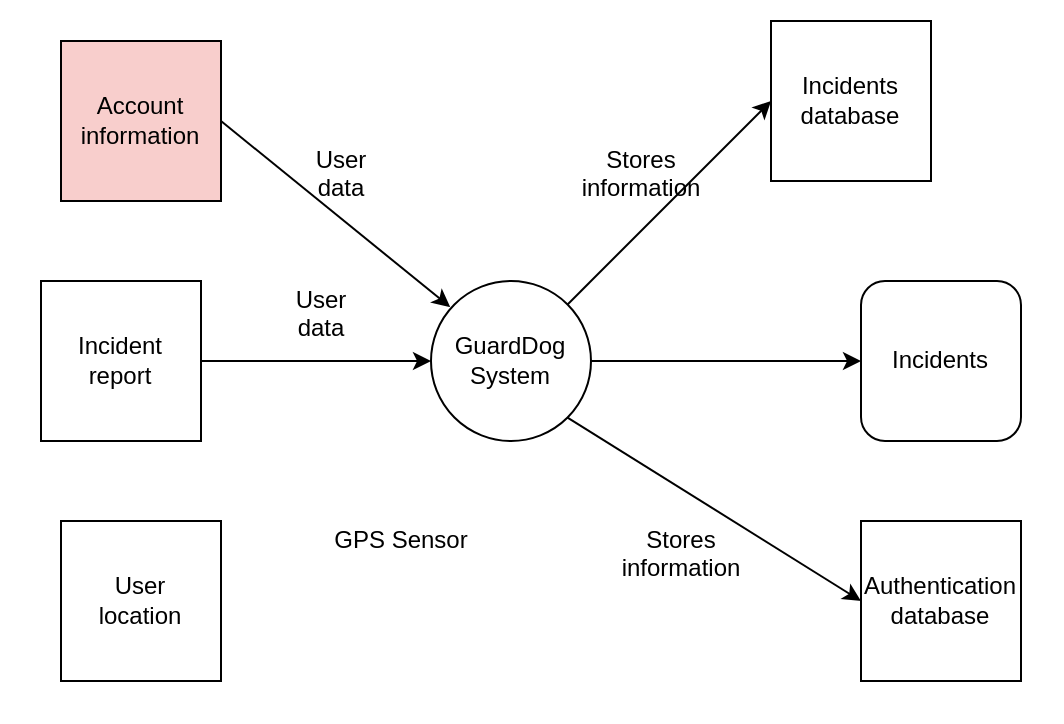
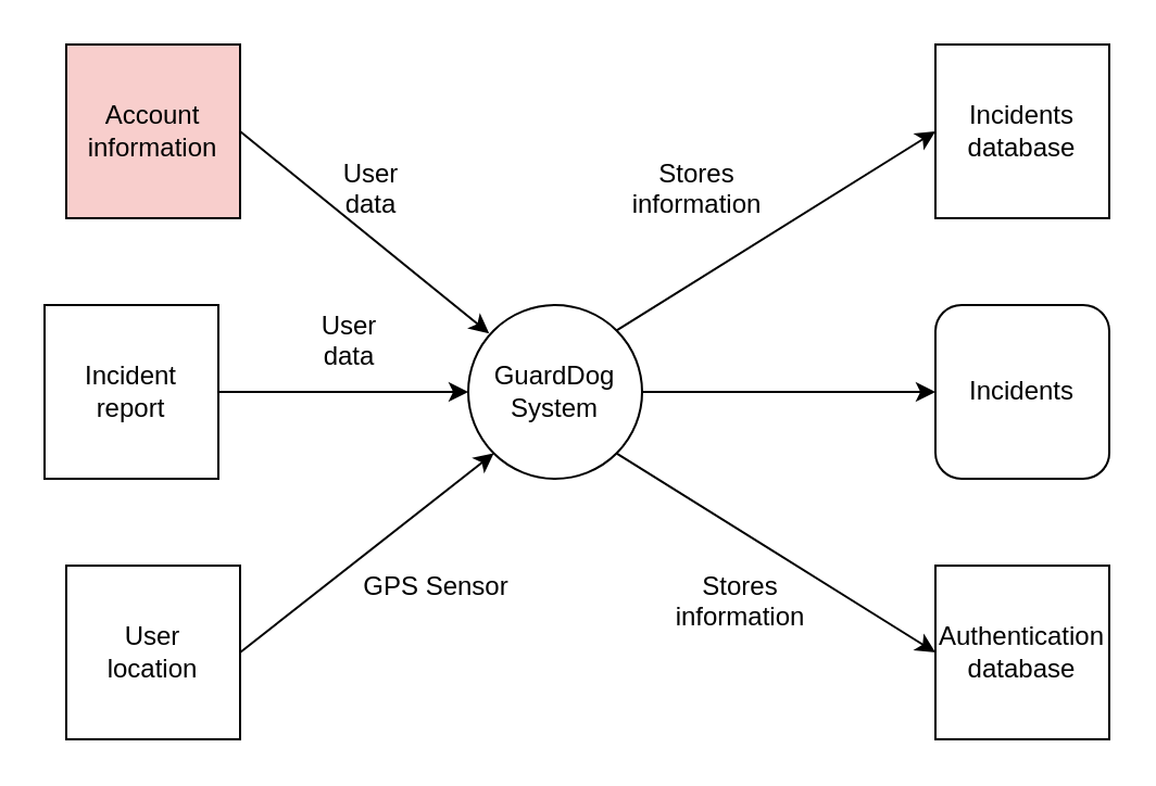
  <mxCell id="0" />
  <mxCell id="1" parent="0" />
  <mxCell id="2" value="GuardDog&lt;br&gt;System" style="ellipse;whiteSpace=wrap;html=1;aspect=fixed;" vertex="1" parent="1"><mxGeometry x="215" y="140" width="80" height="80" as="geometry" /></mxCell>
  <mxCell id="3" value="Incident &lt;br&gt;report" style="whiteSpace=wrap;html=1;aspect=fixed;" vertex="1" parent="1"><mxGeometry x="20" y="140" width="80" height="80" as="geometry" /></mxCell>
  <mxCell id="4" value="User &lt;br&gt;location" style="whiteSpace=wrap;html=1;aspect=fixed;" vertex="1" parent="1"><mxGeometry x="30" y="260" width="80" height="80" as="geometry" /></mxCell>
  <mxCell id="5" value="Incidents" style="whiteSpace=wrap;html=1;aspect=fixed;rounded=1;" vertex="1" parent="1"><mxGeometry x="430" y="140" width="80" height="80" as="geometry" /></mxCell>
  <mxCell id="6" value="" style="endArrow=classic;html=1;entryX=0;entryY=0.5;entryDx=0;entryDy=0;exitX=1;exitY=0.5;exitDx=0;exitDy=0;" edge="1" parent="1" source="3" target="2"><mxGeometry width="50" height="50" relative="1" as="geometry"><mxPoint x="110" y="110" as="sourcePoint" /><mxPoint x="219" y="163" as="targetPoint" /></mxGeometry></mxCell>
+ <mxCell id="7" value="" style="endArrow=classic;html=1;entryX=0;entryY=1;entryDx=0;entryDy=0;exitX=1;exitY=0.5;exitDx=0;exitDy=0;" edge="1" parent="1" source="4" target="2"><mxGeometry width="50" height="50" relative="1" as="geometry"><mxPoint x="110" y="280" as="sourcePoint" /><mxPoint x="220" y="200" as="targetPoint" /></mxGeometry></mxCell>
  <mxCell id="8" value="GPS Sensor" style="text;html=1;resizable=0;points=[];autosize=1;align=center;verticalAlign=top;spacingTop=-4;" vertex="1" parent="1"><mxGeometry x="160" y="260" width="80" height="20" as="geometry" /></mxCell>
  <mxCell id="9" value="User&lt;br&gt;data" style="text;html=1;resizable=0;points=[];autosize=1;align=center;verticalAlign=top;spacingTop=-4;" vertex="1" parent="1"><mxGeometry x="140" y="140" width="40" height="30" as="geometry" /></mxCell>
  <mxCell id="10" value="" style="endArrow=classic;html=1;entryX=0;entryY=0.5;entryDx=0;entryDy=0;exitX=1;exitY=0.5;exitDx=0;exitDy=0;" edge="1" parent="1" source="2" target="5"><mxGeometry width="50" height="50" relative="1" as="geometry"><mxPoint x="286.5" y="121.5" as="sourcePoint" /><mxPoint x="403.216" y="49.784" as="targetPoint" /></mxGeometry></mxCell>
  <mxCell id="11" value="Account&lt;br&gt;information" style="whiteSpace=wrap;html=1;aspect=fixed;fillColor=#f8cecc;" vertex="1" parent="1"><mxGeometry x="30" y="20" width="80" height="80" as="geometry" /></mxCell>
  <mxCell id="12" value="" style="endArrow=classic;html=1;entryX=0.12;entryY=0.163;entryDx=0;entryDy=0;exitX=1;exitY=0.5;exitDx=0;exitDy=0;entryPerimeter=0;" edge="1" parent="1" source="11" target="2"><mxGeometry width="50" height="50" relative="1" as="geometry"><mxPoint x="150" y="80" as="sourcePoint" /><mxPoint x="255" y="90" as="targetPoint" /></mxGeometry></mxCell>
  <mxCell id="13" value="User&lt;br&gt;data" style="text;html=1;resizable=0;points=[];autosize=1;align=center;verticalAlign=top;spacingTop=-4;" vertex="1" parent="1"><mxGeometry x="150" y="70" width="40" height="30" as="geometry" /></mxCell>
  <mxCell id="14" value="" style="endArrow=classic;html=1;exitX=1;exitY=1;exitDx=0;exitDy=0;entryX=0;entryY=0.5;entryDx=0;entryDy=0;" edge="1" parent="1" source="2" target="16"><mxGeometry width="50" height="50" relative="1" as="geometry"><mxPoint x="295" y="239.5" as="sourcePoint" /><mxPoint x="390" y="270" as="targetPoint" /></mxGeometry></mxCell>
  <mxCell id="15" value="Stores&lt;br&gt;information" style="text;html=1;resizable=0;points=[];autosize=1;align=center;verticalAlign=top;spacingTop=-4;" vertex="1" parent="1"><mxGeometry x="305" y="260" width="70" height="30" as="geometry" /></mxCell>
  <mxCell id="16" value="Authentication database" style="whiteSpace=wrap;html=1;aspect=fixed;" vertex="1" parent="1"><mxGeometry x="430" y="260" width="80" height="80" as="geometry" /></mxCell>
- <mxCell id="17" value="Incidents&lt;br&gt;database" style="whiteSpace=wrap;html=1;aspect=fixed;" vertex="1" parent="1"><mxGeometry x="385" y="10" width="80" height="80" as="geometry" /></mxCell>
+ <mxCell id="17" value="Incidents&lt;br&gt;database" style="whiteSpace=wrap;html=1;aspect=fixed;" vertex="1" parent="1"><mxGeometry x="430" y="20" width="80" height="80" as="geometry" /></mxCell>
  <mxCell id="18" value="" style="endArrow=classic;html=1;entryX=0;entryY=0.5;entryDx=0;entryDy=0;exitX=1;exitY=0;exitDx=0;exitDy=0;" edge="1" parent="1" source="2" target="17"><mxGeometry width="50" height="50" relative="1" as="geometry"><mxPoint x="258.5" y="131" as="sourcePoint" /><mxPoint x="375.216" y="39.284" as="targetPoint" /></mxGeometry></mxCell>
  <mxCell id="19" value="Stores&lt;br&gt;information" style="text;html=1;resizable=0;points=[];autosize=1;align=center;verticalAlign=top;spacingTop=-4;" vertex="1" parent="1"><mxGeometry x="285" y="70" width="70" height="30" as="geometry" /></mxCell>
